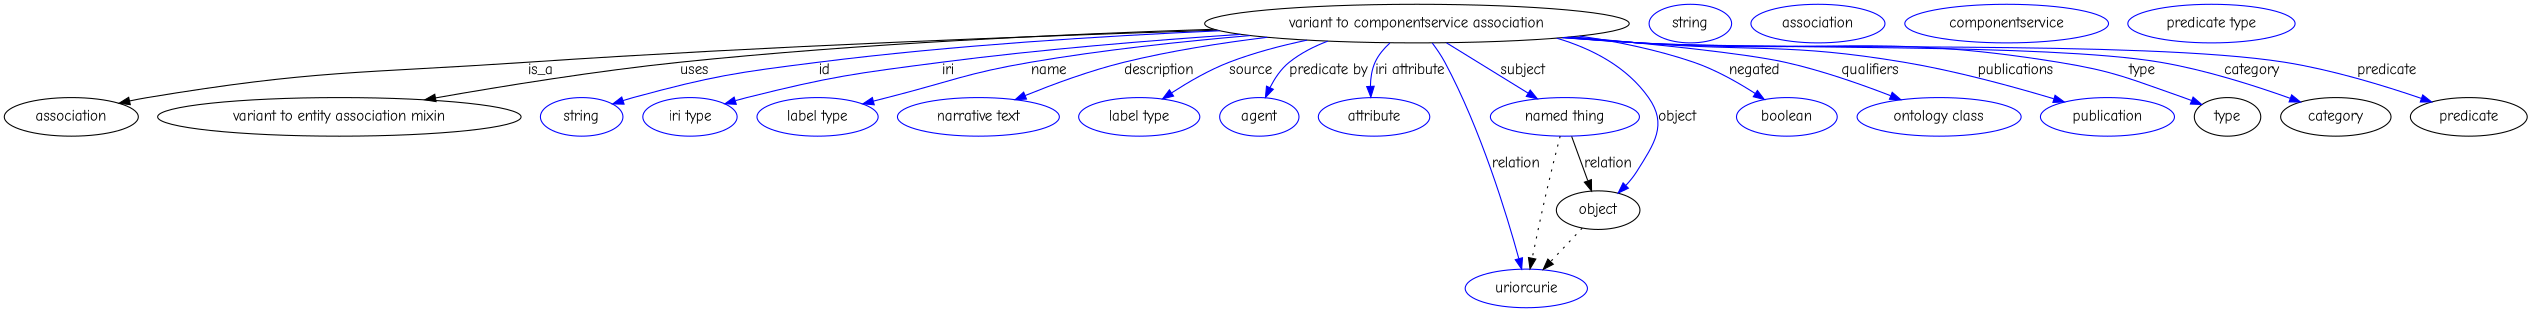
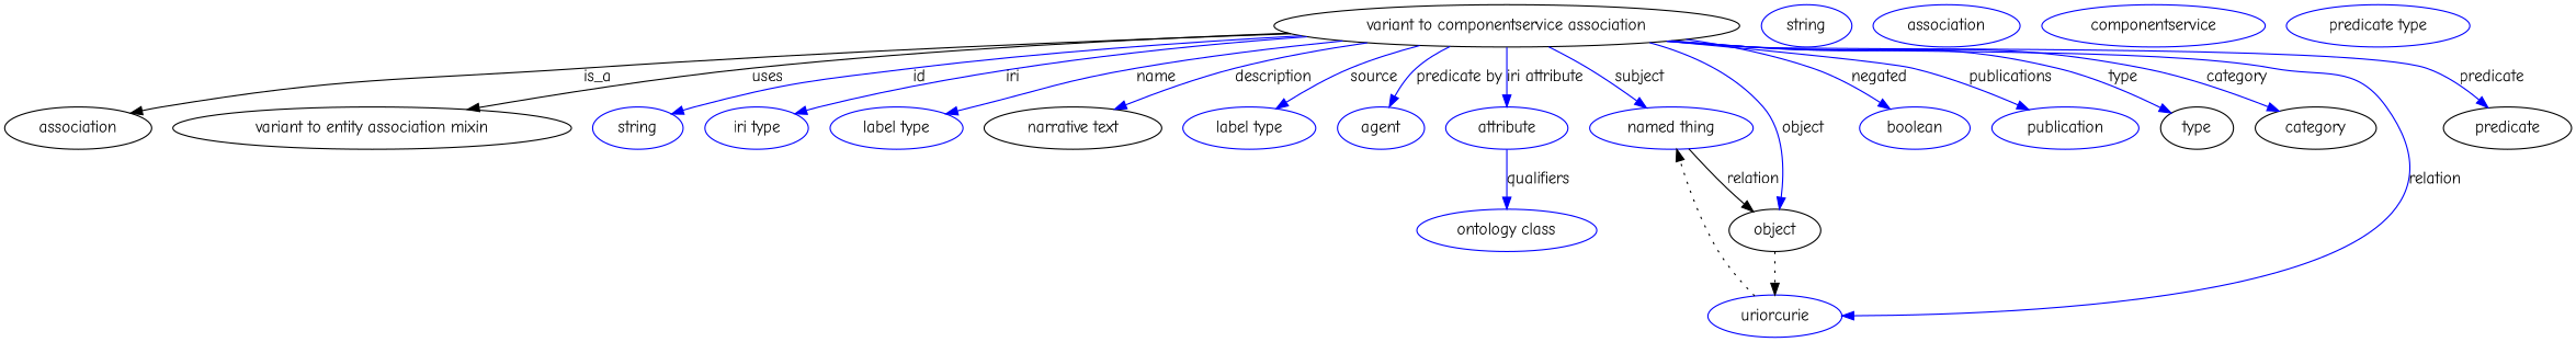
  digraph {
    fontname="Comic Neue"
    node [fontname="Comic Neue" color=blue]
    edge [fontname="Comic Neue" color=blue style=solid]
    n1 [height=0.5 label="variant to componentservice association" width=5.5065 color=""]
    association [height=0.5 width=1.7332 color=""]
    "variant to entity association mixin" [height=0.5 width=4.7121 color=""]
    n4 [height=0.5 label=string width=1.0652]
    n5 [height=0.5 label="iri type" width=1.2277]
    n6 [height=0.5 label="label type" width=1.5707]
-   n7 [height=0.5 label="narrative text" width=2.0943]
+   n7 [color=black height=0.5 label="narrative text" width=2.0943]
    n8 [height=0.5 label="label type" width=1.5707]
    n9 [height=0.5 label=agent width=1.0291]
    n10 [height=0.5 label=attribute width=1.4443]
    n11 [height=0.5 label="named thing" width=1.9318]
    n12 [height=0.5 label=uriorcurie width=1.5887]
    n13 [height=0.5 label=boolean width=1.2999]
    n14 [height=0.5 label="ontology class" width=2.1304]
    n15 [height=0.5 label=publication width=1.7332]
    type [height=0.5 width=0.86659 color=""]
    category [height=0.5 width=1.4263 color=""]
    object [height=0.5 width=1.0832 color=""]
    predicate [height=0.5 width=1.5165 color=""]
    n20 [height=0.5 label=string width=1.0652]
    n21 [height=0.5 label=association width=1.7332]
    n22 [height=0.5 label=componentservice width=2.6359]
    n23 [height=0.5 label="predicate type" width=2.1665]
    n1 -> association [label=is_a color="" style=""]
    n1 -> "variant to entity association mixin" [label=uses color="" style=""]
    n1 -> n4 [label=id]
    n1 -> n5 [label=iri]
    n1 -> n6 [label=name]
    n1 -> n7 [label=description]
    n1 -> n8 [label=source]
    n1 -> n9 [label="predicate by"]
    n1 -> n10 [label="iri attribute"]
    n1 -> n11 [label=subject]
    n1 -> n12 [label=relation]
    n1 -> n13 [label=negated]
-   n1 -> n14 [label=qualifiers]
+   n10 -> n14 [label=qualifiers]
    n1 -> n15 [label=publications]
    n1 -> type [label=type]
    n1 -> category [label=category]
    n1 -> object [label=object]
    n1 -> predicate [label=predicate]
-   n11 -> n12 [style=dotted color=""]
+   n12 -> n11 [style=dotted color=""]
    n11 -> object [label=relation color="" style=""]
    object -> n12 [style=dotted color=""]
  }
